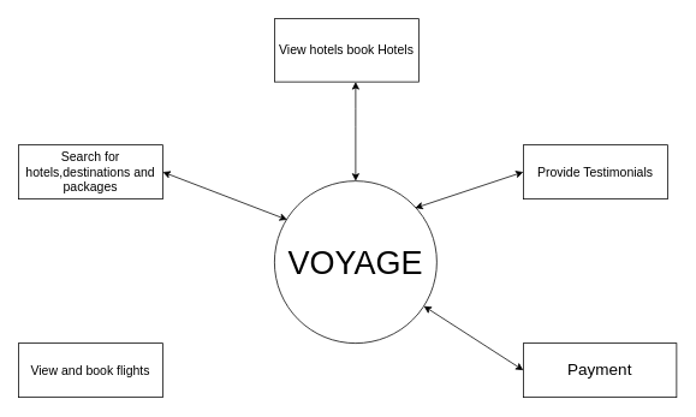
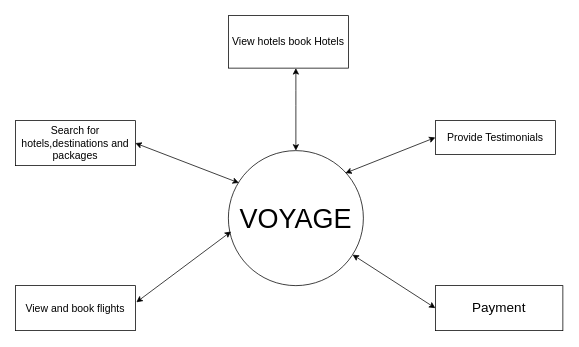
  <mxCell id="0" />
  <mxCell id="1" parent="0" />
  <mxCell id="2" value="&lt;font style=&quot;font-size: 36px&quot;&gt;VOYAGE&lt;/font&gt;" style="ellipse;whiteSpace=wrap;html=1;aspect=fixed;" vertex="1" parent="1"><mxGeometry x="304" y="200" width="180" height="180" as="geometry" /></mxCell>
  <mxCell id="3" value="&lt;font style=&quot;font-size: 14px&quot;&gt;View hotels book Hotels&lt;/font&gt;" style="rounded=0;whiteSpace=wrap;html=1;" vertex="1" parent="1"><mxGeometry x="304" y="20" width="160" height="70" as="geometry" /></mxCell>
  <mxCell id="4" value="&lt;font style=&quot;font-size: 14px&quot;&gt;Search for hotels,destinations and packages&lt;/font&gt;" style="rounded=0;whiteSpace=wrap;html=1;" vertex="1" parent="1"><mxGeometry x="20" y="160" width="160" height="60" as="geometry" /></mxCell>
  <mxCell id="5" value="" style="endArrow=classic;startArrow=classic;html=1;" edge="1" parent="1"><mxGeometry width="50" height="50" relative="1" as="geometry"><mxPoint x="394" y="200" as="sourcePoint" /><mxPoint x="394" y="90" as="targetPoint" /><Array as="points"><mxPoint x="394" y="130" /></Array></mxGeometry></mxCell>
  <mxCell id="6" value="" style="endArrow=classic;startArrow=classic;html=1;exitX=0.078;exitY=0.239;exitDx=0;exitDy=0;exitPerimeter=0;entryX=1;entryY=0.5;entryDx=0;entryDy=0;" edge="1" parent="1" source="2" target="4"><mxGeometry width="50" height="50" relative="1" as="geometry"><mxPoint x="370" y="270" as="sourcePoint" /><mxPoint x="203" y="190" as="targetPoint" /></mxGeometry></mxCell>
+ <mxCell id="7" value="" style="endArrow=classic;startArrow=classic;html=1;exitX=1.008;exitY=0.37;exitDx=0;exitDy=0;entryX=0.02;entryY=0.599;entryDx=0;entryDy=0;entryPerimeter=0;exitPerimeter=0;" edge="1" parent="1" source="8" target="2"><mxGeometry width="50" height="50" relative="1" as="geometry"><mxPoint x="170" y="410" as="sourcePoint" /><mxPoint x="420" y="210" as="targetPoint" /></mxGeometry></mxCell>
  <mxCell id="8" value="&lt;font style=&quot;font-size: 14px&quot;&gt;View and book flights&lt;/font&gt;" style="rounded=0;whiteSpace=wrap;html=1;" vertex="1" parent="1"><mxGeometry x="20" y="380" width="160" height="60" as="geometry" /></mxCell>
- <mxCell id="9" value="&lt;font style=&quot;font-size: 14px&quot;&gt;Provide Testimonials&lt;/font&gt;" style="rounded=0;whiteSpace=wrap;html=1;" vertex="1" parent="1"><mxGeometry x="580" y="160" width="160" height="60" as="geometry" /></mxCell>
+ <mxCell id="9" value="&lt;font style=&quot;font-size: 14px&quot;&gt;Provide Testimonials&lt;/font&gt;" style="rounded=0;whiteSpace=wrap;html=1;" vertex="1" parent="1"><mxGeometry x="580" y="160" width="160" height="45" as="geometry" /></mxCell>
  <mxCell id="10" value="" style="endArrow=classic;startArrow=classic;html=1;entryX=0;entryY=0.5;entryDx=0;entryDy=0;" edge="1" parent="1" target="9"><mxGeometry width="50" height="50" relative="1" as="geometry"><mxPoint x="460" y="230" as="sourcePoint" /><mxPoint x="420" y="210" as="targetPoint" /></mxGeometry></mxCell>
  <mxCell id="11" value="&lt;font style=&quot;font-size: 18px&quot;&gt;Payment&lt;/font&gt;" style="rounded=0;whiteSpace=wrap;html=1;" vertex="1" parent="1"><mxGeometry x="580" y="380" width="170" height="60" as="geometry" /></mxCell>
  <mxCell id="12" value="" style="endArrow=classic;startArrow=classic;html=1;entryX=0;entryY=0.5;entryDx=0;entryDy=0;" edge="1" parent="1" source="2" target="11"><mxGeometry width="50" height="50" relative="1" as="geometry"><mxPoint x="480" y="330" as="sourcePoint" /><mxPoint x="420" y="200" as="targetPoint" /></mxGeometry></mxCell>
